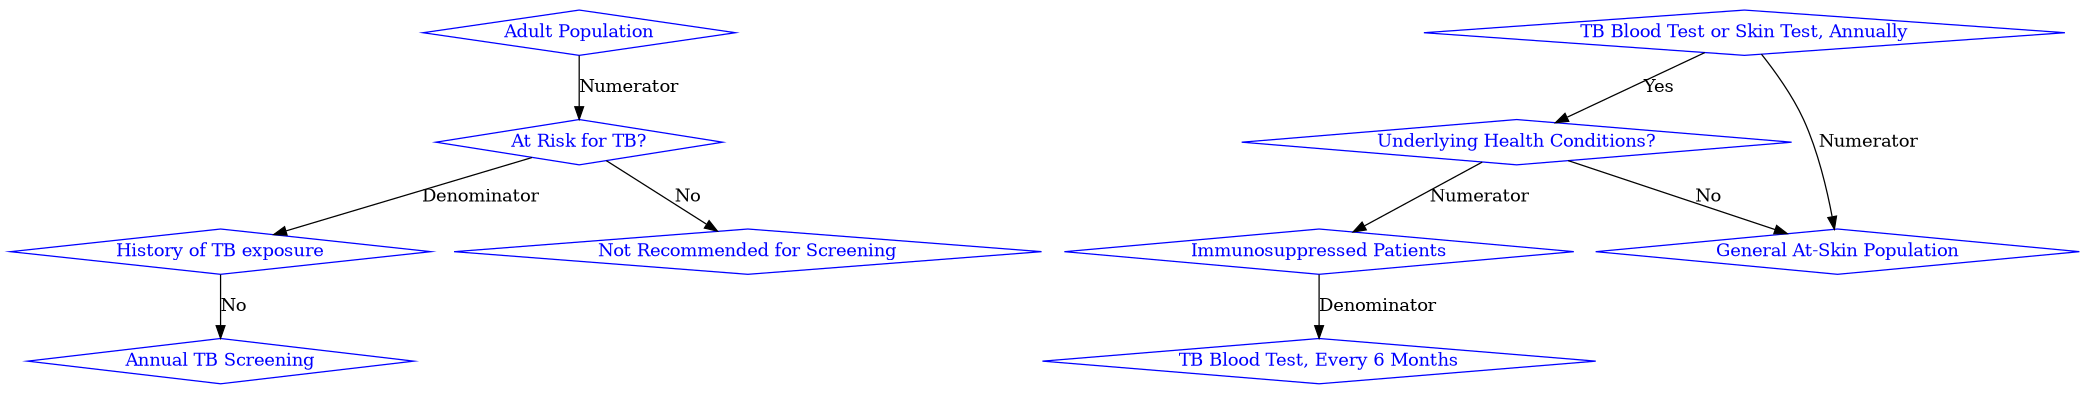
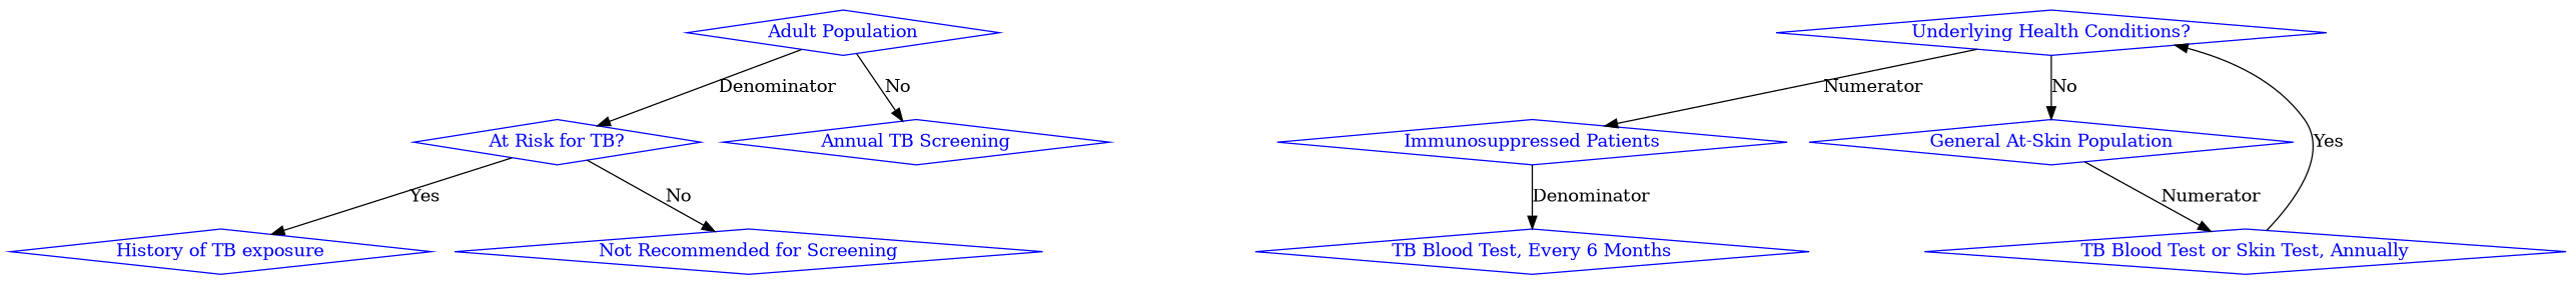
  digraph {
    rankdir=TB
    node [color=blue fontcolor=blue shape=diamond]
    "Adult Population"
    "At Risk for TB?"
    "History of TB exposure"
    "Not Recommended for Screening"
    "Annual TB Screening"
    "Underlying Health Conditions?"
    "Immunosuppressed Patients"
    n8 [label="General At-Skin Population"]
    "TB Blood Test, Every 6 Months"
    "TB Blood Test or Skin Test, Annually"
-   "Adult Population" -> "At Risk for TB?" [label=Numerator]
-   "At Risk for TB?" -> "History of TB exposure" [label=Denominator]
+   "Adult Population" -> "At Risk for TB?" [label=Denominator]
+   "At Risk for TB?" -> "History of TB exposure" [label=Yes]
    "At Risk for TB?" -> "Not Recommended for Screening" [color=black fontcolor=black label=No shape=rectangle]
-   "History of TB exposure" -> "Annual TB Screening" [color=black fontcolor=black label=No shape=rectangle]
+   "Adult Population" -> "Annual TB Screening" [color=black fontcolor=black label=No shape=rectangle]
    "Underlying Health Conditions?" -> "Immunosuppressed Patients" [label=Numerator]
    "Underlying Health Conditions?" -> n8 [label=No]
    "Immunosuppressed Patients" -> "TB Blood Test, Every 6 Months" [color=black fontcolor=black label=Denominator shape=rectangle]
-   "TB Blood Test or Skin Test, Annually" -> n8 [color=black fontcolor=black label=Numerator shape=rectangle]
+   n8 -> "TB Blood Test or Skin Test, Annually" [color=black fontcolor=black label=Numerator shape=rectangle]
    "TB Blood Test or Skin Test, Annually" -> "Underlying Health Conditions?" [label=Yes]
  }
